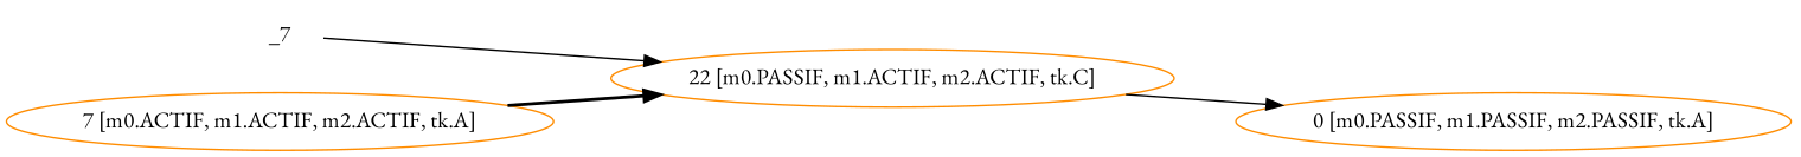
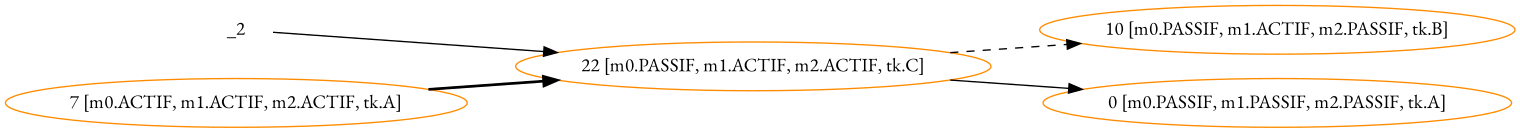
  digraph {
    fontname="EB Garamond"
    rankdir=LR
    node [color=darkorange fontname="EB Garamond"]
    edge [fontname="EB Garamond" style=solid]
-   _7 [color=brown shape=none]
+   _7 [color=brown shape=none label=_2]
    n2 [label="22 [m0.PASSIF, m1.ACTIF, m2.ACTIF, tk.C]"]
    n3 [label="7 [m0.ACTIF, m1.ACTIF, m2.ACTIF, tk.A]"]
+   n4 [label="10 [m0.PASSIF, m1.ACTIF, m2.PASSIF, tk.B]"]
    n5 [label="0 [m0.PASSIF, m1.PASSIF, m2.PASSIF, tk.A]"]
    _7 -> n2
+   n2 -> n4 [style=dashed]
    n2 -> n5
    n3 -> n2 [style=bold]
  }
